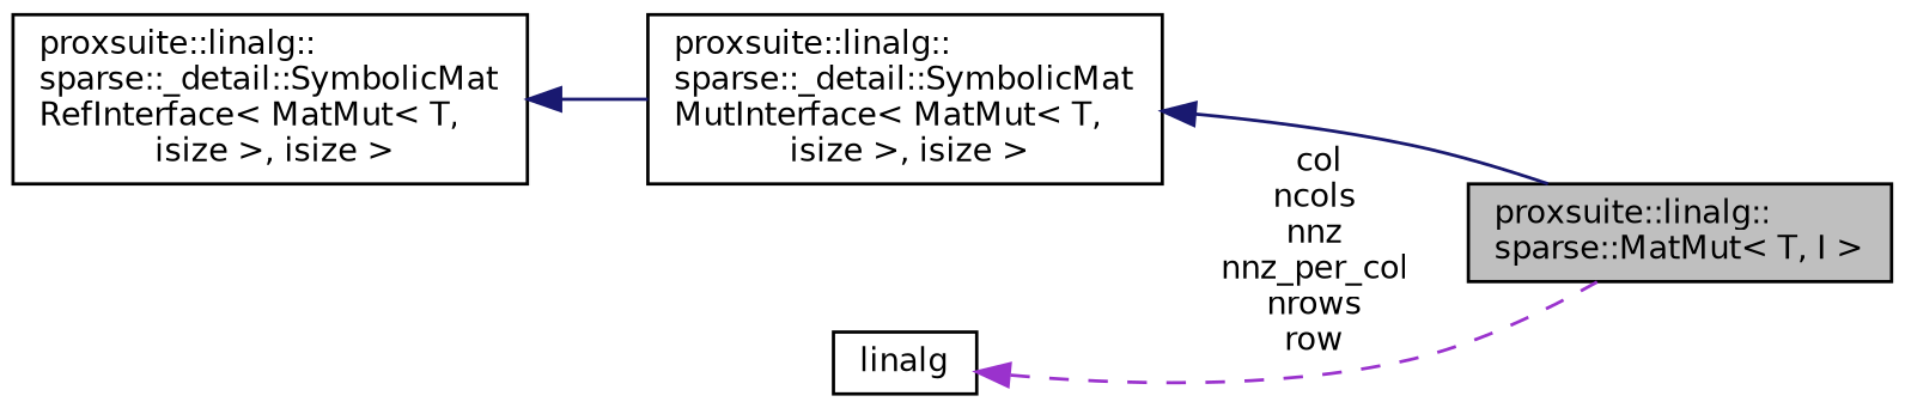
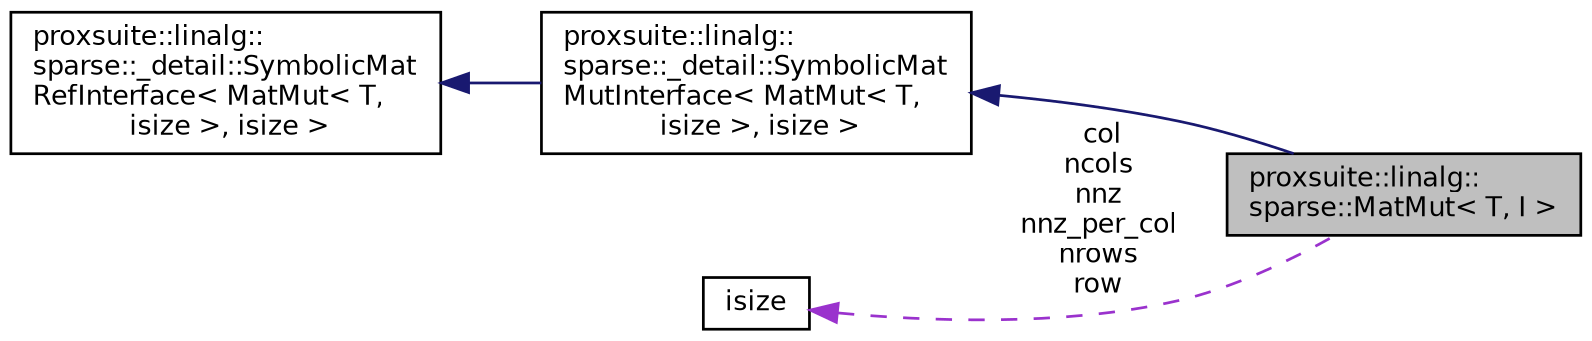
  digraph {
    rankdir=LR
    node [color=black fontname=Helvetica fontsize=10 shape=record]
    edge [color=midnightblue dir=back fontname=Helvetica fontsize=10 labelfontname=Helvetica labelfontsize=10 style=solid]
    n1 [fillcolor=grey75 fontcolor=black height=0.2 label="proxsuite::linalg::\lsparse::MatMut\< T, I \>" style=filled width=0.4]
    n2 [height=0.2 label="proxsuite::linalg::\lsparse::_detail::SymbolicMat\lMutInterface\< MatMut\< T,\l isize \>, isize \>" width=0.4]
    n3 [height=0.2 label="proxsuite::linalg::\lsparse::_detail::SymbolicMat\lRefInterface\< MatMut\< T,\l isize \>, isize \>" width=0.4]
-   n4 [height=0.2 label=linalg width=0.4]
+   n4 [height=0.2 label=isize width=0.4]
    n2 -> n1
    n3 -> n2
    n4 -> n1 [color=darkorchid3 label=" col\nncols\nnnz\nnnz_per_col\nnrows\nrow" style=dashed]
  }
